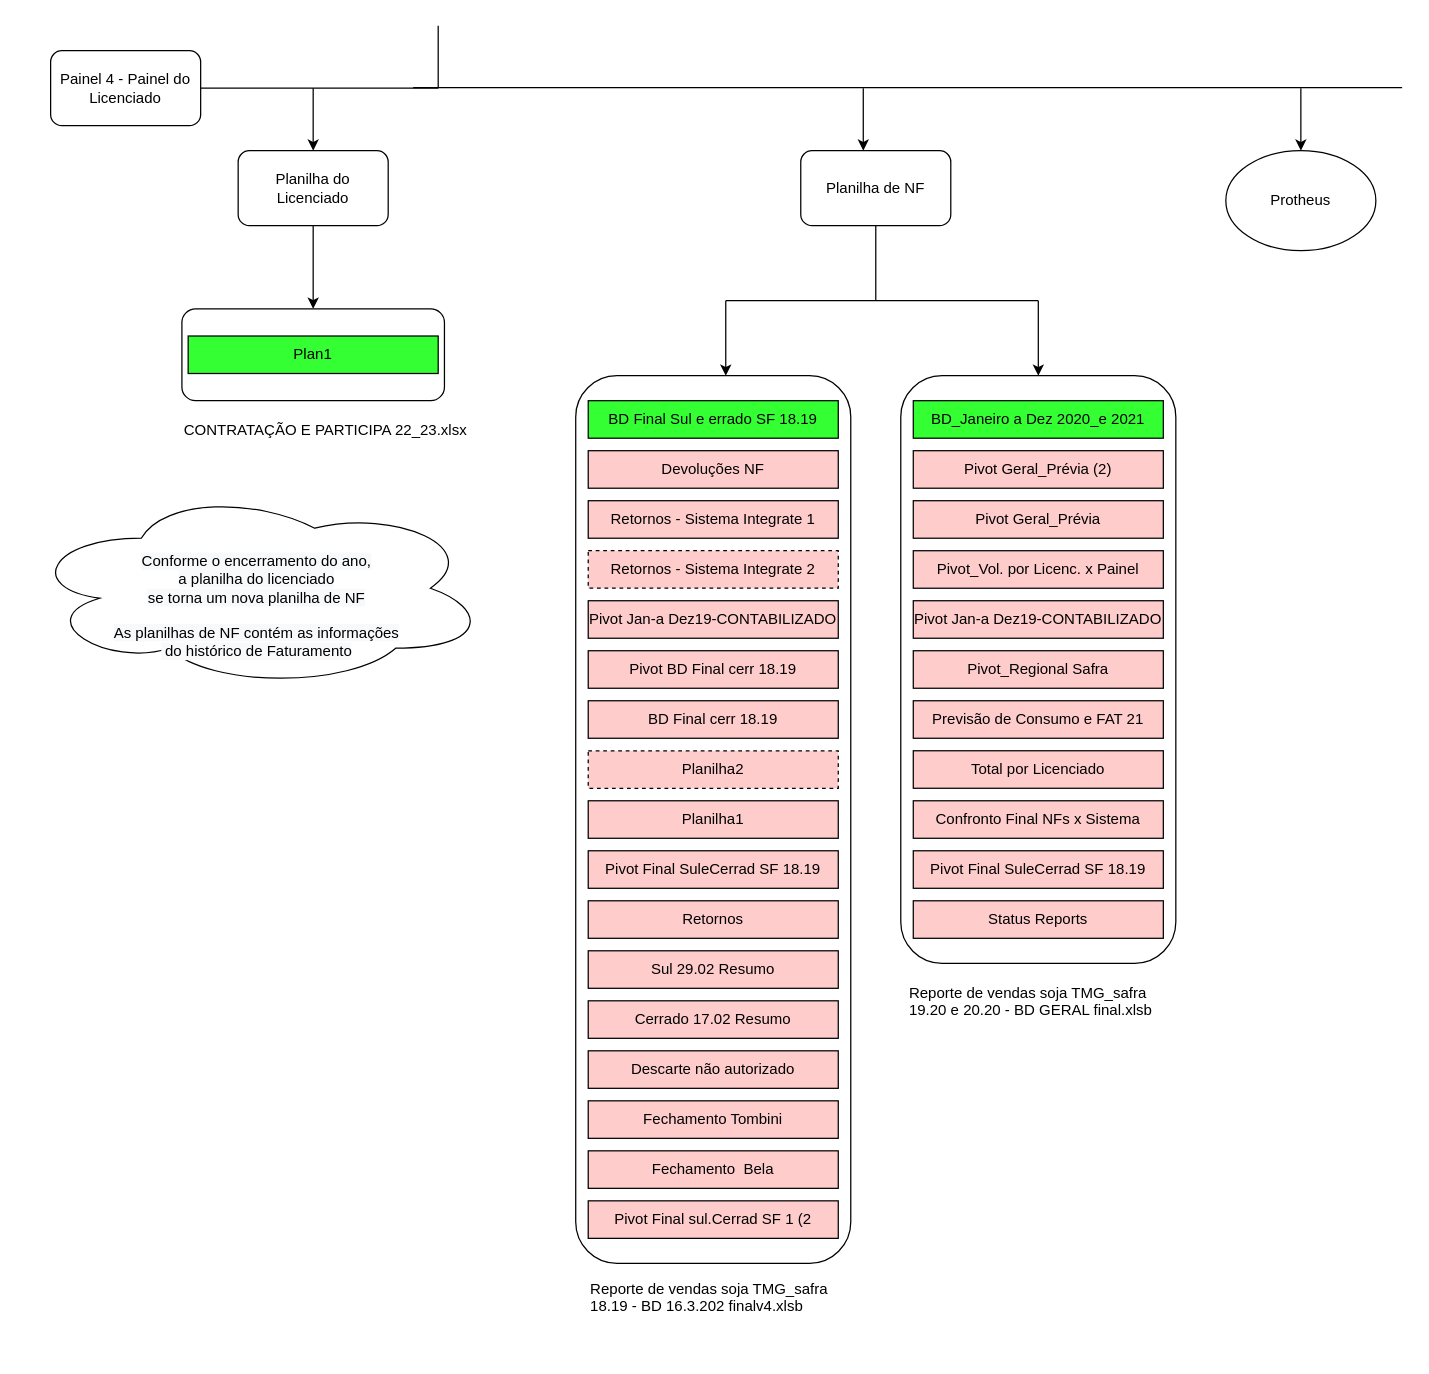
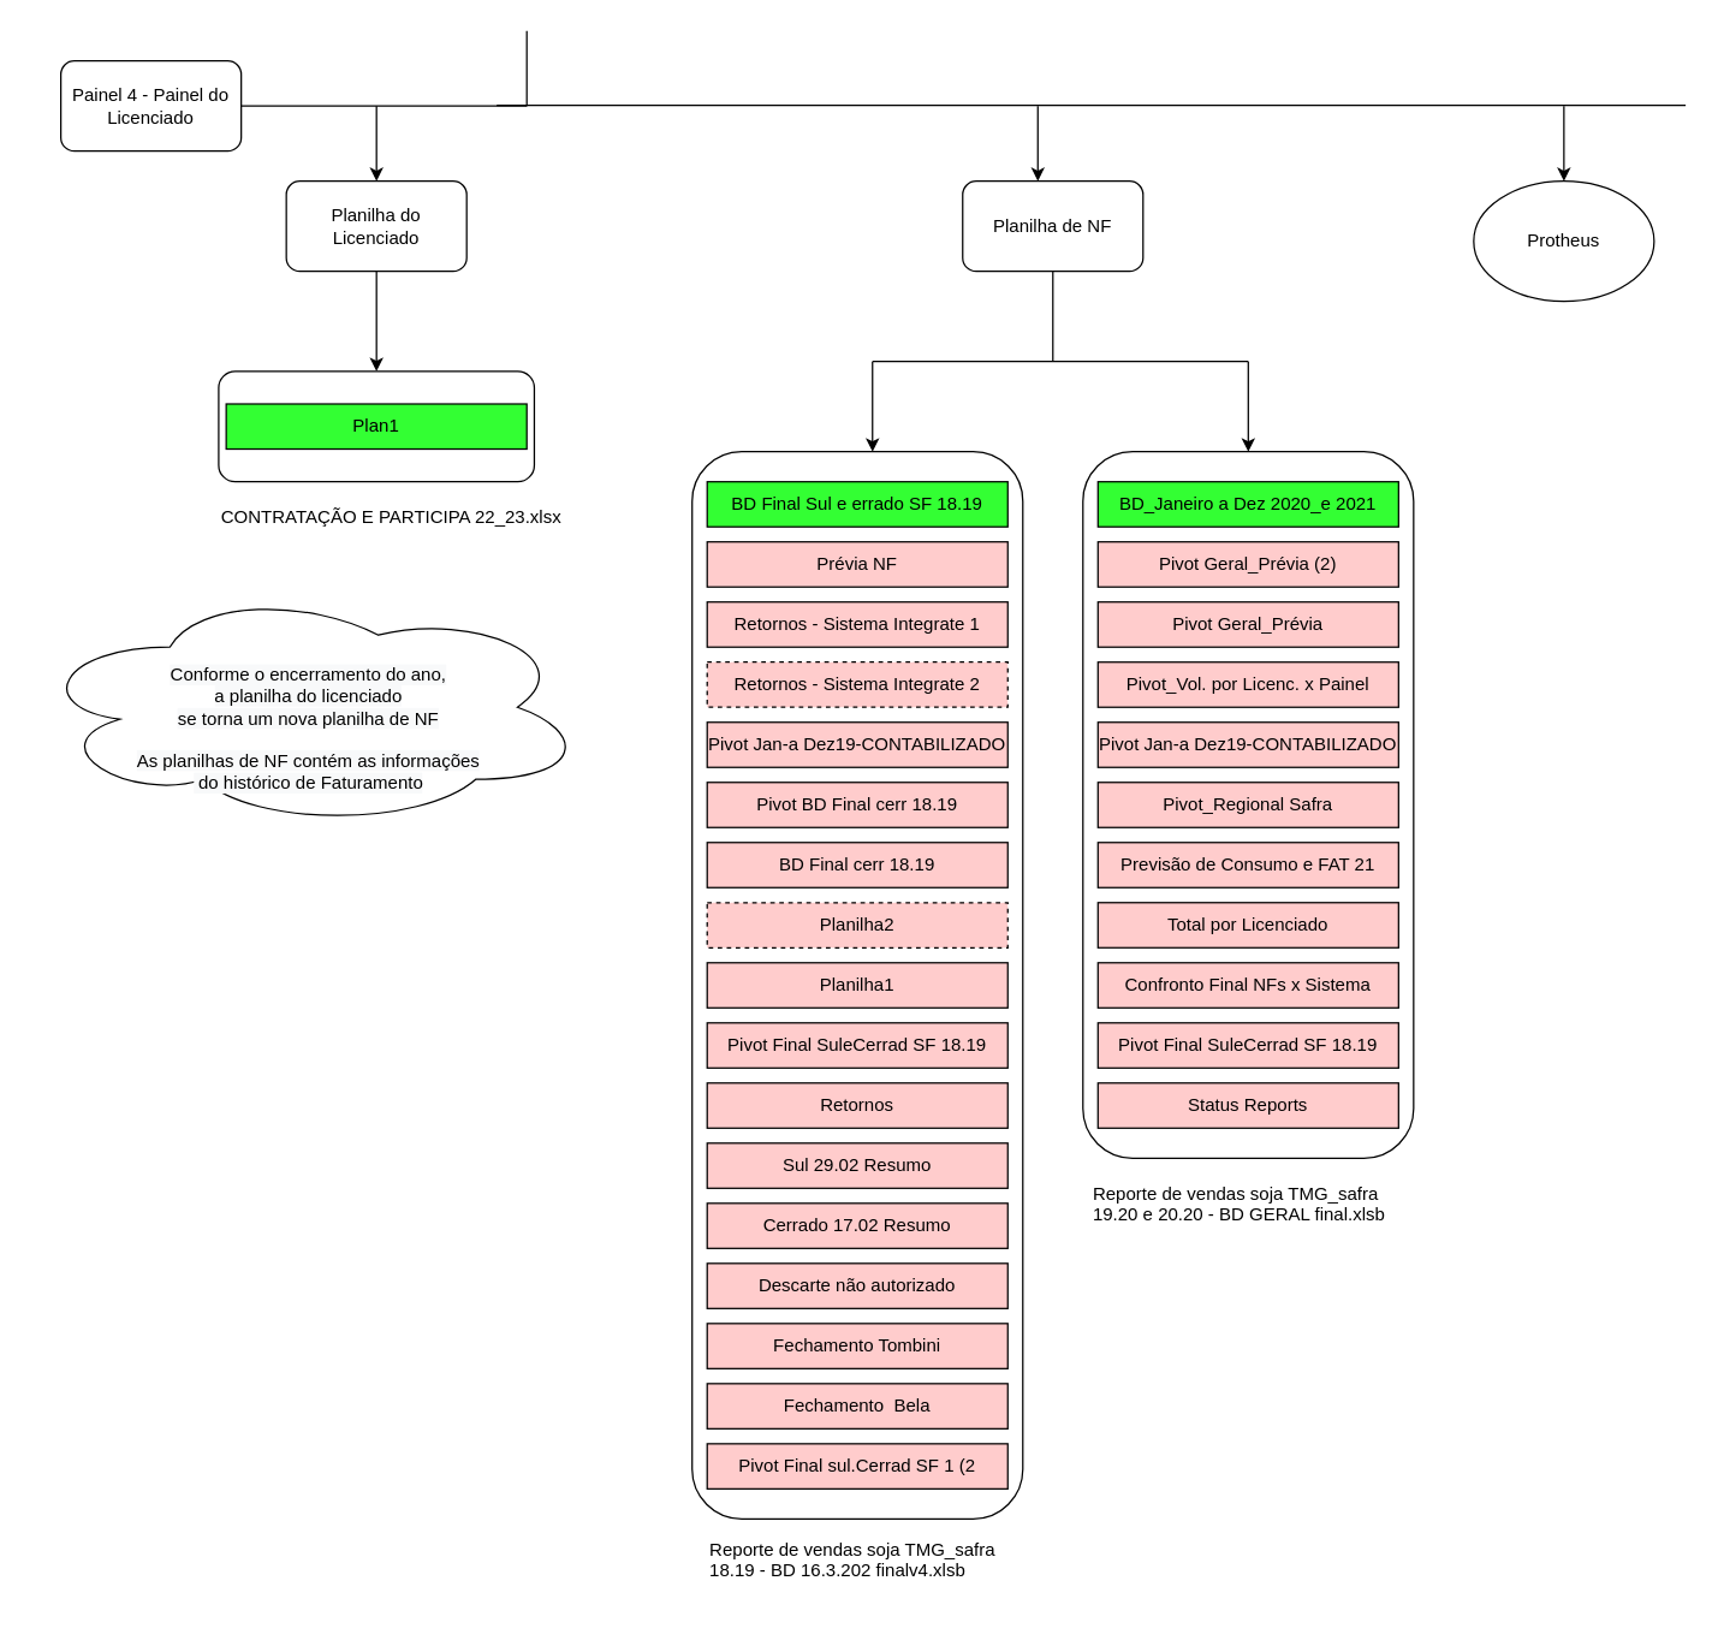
  <mxCell id="0" />
  <mxCell id="1" parent="0" />
  <mxCell id="2" value="" style="rounded=1;whiteSpace=wrap;html=1;" parent="1" vertex="1"><mxGeometry x="460" y="300" width="220" height="710" as="geometry" /></mxCell>
  <mxCell id="3" value="Reporte de vendas soja TMG_safra 18.19 - BD 16.3.202 finalv4.xlsb" style="text;whiteSpace=wrap;html=1;" parent="1" vertex="1"><mxGeometry x="470" y="1017" width="220" height="60" as="geometry" /></mxCell>
  <mxCell id="4" value="BD Final Sul e errado SF 18.19" style="rounded=0;whiteSpace=wrap;html=1;fillColor=#33FF33;" parent="1" vertex="1"><mxGeometry x="470" y="320" width="200" height="30" as="geometry" /></mxCell>
- <mxCell id="5" value="Devoluções NF" style="rounded=0;whiteSpace=wrap;html=1;fillColor=#FFCCCC;" parent="1" vertex="1"><mxGeometry x="470" y="360" width="200" height="30" as="geometry" /></mxCell>
+ <mxCell id="5" value="Prévia NF" style="rounded=0;whiteSpace=wrap;html=1;fillColor=#FFCCCC;" parent="1" vertex="1"><mxGeometry x="470" y="360" width="200" height="30" as="geometry" /></mxCell>
  <mxCell id="6" value="Pivot Jan-a Dez19-CONTABILIZADO" style="rounded=0;whiteSpace=wrap;html=1;fillColor=#FFCCCC;" parent="1" vertex="1"><mxGeometry x="470" y="480" width="200" height="30" as="geometry" /></mxCell>
  <mxCell id="7" value="Pivot BD Final cerr 18.19" style="rounded=0;whiteSpace=wrap;html=1;fillColor=#FFCCCC;" parent="1" vertex="1"><mxGeometry x="470" y="520" width="200" height="30" as="geometry" /></mxCell>
  <mxCell id="8" value="Retornos - Sistema Integrate 1" style="rounded=0;whiteSpace=wrap;html=1;fillColor=#FFCCCC;" parent="1" vertex="1"><mxGeometry x="470" y="400" width="200" height="30" as="geometry" /></mxCell>
  <mxCell id="9" value="Retornos - Sistema Integrate 2" style="rounded=0;whiteSpace=wrap;html=1;fillColor=#FFCCCC;dashed=1;" parent="1" vertex="1"><mxGeometry x="470" y="440" width="200" height="30" as="geometry" /></mxCell>
  <mxCell id="10" value="Planilha2" style="rounded=0;whiteSpace=wrap;html=1;fillColor=#FFCCCC;dashed=1;" parent="1" vertex="1"><mxGeometry x="470" y="600" width="200" height="30" as="geometry" /></mxCell>
  <mxCell id="11" value="BD Final cerr 18.19" style="rounded=0;whiteSpace=wrap;html=1;fillColor=#FFCCCC;" parent="1" vertex="1"><mxGeometry x="470" y="560" width="200" height="30" as="geometry" /></mxCell>
  <mxCell id="12" value="Planilha1" style="rounded=0;whiteSpace=wrap;html=1;fillColor=#FFCCCC;" parent="1" vertex="1"><mxGeometry x="470" y="640" width="200" height="30" as="geometry" /></mxCell>
  <mxCell id="13" value="Pivot Final SuleCerrad SF 18.19" style="rounded=0;whiteSpace=wrap;html=1;fillColor=#FFCCCC;" parent="1" vertex="1"><mxGeometry x="470" y="680" width="200" height="30" as="geometry" /></mxCell>
  <mxCell id="14" value="Retornos" style="rounded=0;whiteSpace=wrap;html=1;fillColor=#FFCCCC;" parent="1" vertex="1"><mxGeometry x="470" y="720" width="200" height="30" as="geometry" /></mxCell>
  <mxCell id="15" value="Sul 29.02 Resumo" style="rounded=0;whiteSpace=wrap;html=1;fillColor=#FFCCCC;" parent="1" vertex="1"><mxGeometry x="470" y="760" width="200" height="30" as="geometry" /></mxCell>
  <mxCell id="16" value="Pivot Final sul.Cerrad SF 1 (2" style="rounded=0;whiteSpace=wrap;html=1;fillColor=#FFCCCC;" parent="1" vertex="1"><mxGeometry x="470" y="960" width="200" height="30" as="geometry" /></mxCell>
  <mxCell id="17" value="Fechamento Tombini" style="rounded=0;whiteSpace=wrap;html=1;fillColor=#FFCCCC;" parent="1" vertex="1"><mxGeometry x="470" y="880" width="200" height="30" as="geometry" /></mxCell>
  <mxCell id="18" value="Descarte não autorizado" style="rounded=0;whiteSpace=wrap;html=1;fillColor=#FFCCCC;" parent="1" vertex="1"><mxGeometry x="470" y="840" width="200" height="30" as="geometry" /></mxCell>
  <mxCell id="19" value="Cerrado 17.02 Resumo" style="rounded=0;whiteSpace=wrap;html=1;fillColor=#FFCCCC;" parent="1" vertex="1"><mxGeometry x="470" y="800" width="200" height="30" as="geometry" /></mxCell>
  <mxCell id="20" value="Fechamento&amp;nbsp; Bela" style="rounded=0;whiteSpace=wrap;html=1;fillColor=#FFCCCC;" parent="1" vertex="1"><mxGeometry x="470" y="920" width="200" height="30" as="geometry" /></mxCell>
  <mxCell id="21" value="" style="rounded=1;whiteSpace=wrap;html=1;" parent="1" vertex="1"><mxGeometry x="720" y="300" width="220" height="470" as="geometry" /></mxCell>
  <mxCell id="22" value="BD_Janeiro a Dez 2020_e 2021" style="rounded=0;whiteSpace=wrap;html=1;fillColor=#33FF33;" parent="1" vertex="1"><mxGeometry x="730" y="320" width="200" height="30" as="geometry" /></mxCell>
  <mxCell id="23" value="Pivot Geral_Prévia (2)" style="rounded=0;whiteSpace=wrap;html=1;fillColor=#FFCCCC;" parent="1" vertex="1"><mxGeometry x="730" y="360" width="200" height="30" as="geometry" /></mxCell>
  <mxCell id="24" value="Pivot Jan-a Dez19-CONTABILIZADO" style="rounded=0;whiteSpace=wrap;html=1;fillColor=#FFCCCC;" parent="1" vertex="1"><mxGeometry x="730" y="480" width="200" height="30" as="geometry" /></mxCell>
  <mxCell id="25" value="Pivot_Regional Safra" style="rounded=0;whiteSpace=wrap;html=1;fillColor=#FFCCCC;" parent="1" vertex="1"><mxGeometry x="730" y="520" width="200" height="30" as="geometry" /></mxCell>
  <mxCell id="26" value="Pivot Geral_Prévia" style="rounded=0;whiteSpace=wrap;html=1;fillColor=#FFCCCC;" parent="1" vertex="1"><mxGeometry x="730" y="400" width="200" height="30" as="geometry" /></mxCell>
  <mxCell id="27" value="Pivot_Vol. por Licenc. x Painel" style="rounded=0;whiteSpace=wrap;html=1;fillColor=#FFCCCC;" parent="1" vertex="1"><mxGeometry x="730" y="440" width="200" height="30" as="geometry" /></mxCell>
  <mxCell id="28" value="Total por Licenciado" style="rounded=0;whiteSpace=wrap;html=1;fillColor=#FFCCCC;" parent="1" vertex="1"><mxGeometry x="730" y="600" width="200" height="30" as="geometry" /></mxCell>
  <mxCell id="29" value="Previsão de Consumo e FAT 21" style="rounded=0;whiteSpace=wrap;html=1;fillColor=#FFCCCC;" parent="1" vertex="1"><mxGeometry x="730" y="560" width="200" height="30" as="geometry" /></mxCell>
  <mxCell id="30" value="Confronto Final NFs x Sistema" style="rounded=0;whiteSpace=wrap;html=1;fillColor=#FFCCCC;" parent="1" vertex="1"><mxGeometry x="730" y="640" width="200" height="30" as="geometry" /></mxCell>
  <mxCell id="31" value="Pivot Final SuleCerrad SF 18.19" style="rounded=0;whiteSpace=wrap;html=1;fillColor=#FFCCCC;" parent="1" vertex="1"><mxGeometry x="730" y="680" width="200" height="30" as="geometry" /></mxCell>
  <mxCell id="32" value="Status Reports" style="rounded=0;whiteSpace=wrap;html=1;fillColor=#FFCCCC;" parent="1" vertex="1"><mxGeometry x="730" y="720" width="200" height="30" as="geometry" /></mxCell>
  <mxCell id="33" value="Reporte de vendas soja TMG_safra 19.20 e 20.20 - BD GERAL final.xlsb" style="text;whiteSpace=wrap;html=1;" parent="1" vertex="1"><mxGeometry x="725" y="780" width="220" height="60" as="geometry" /></mxCell>
  <mxCell id="34" value="" style="endArrow=classic;html=1;rounded=0;" parent="1" edge="1"><mxGeometry width="50" height="50" relative="1" as="geometry"><mxPoint x="580" y="240" as="sourcePoint" /><mxPoint x="580" y="300" as="targetPoint" /><Array as="points"><mxPoint x="580" y="240" /></Array></mxGeometry></mxCell>
  <mxCell id="35" value="" style="endArrow=classic;html=1;rounded=0;" parent="1" edge="1"><mxGeometry width="50" height="50" relative="1" as="geometry"><mxPoint x="830" y="240" as="sourcePoint" /><mxPoint x="830" y="300" as="targetPoint" /></mxGeometry></mxCell>
  <mxCell id="36" value="" style="endArrow=none;html=1;rounded=0;" parent="1" edge="1"><mxGeometry width="50" height="50" relative="1" as="geometry"><mxPoint x="580" y="240" as="sourcePoint" /><mxPoint x="830" y="240" as="targetPoint" /></mxGeometry></mxCell>
  <mxCell id="37" value="" style="endArrow=none;html=1;rounded=0;" parent="1" edge="1"><mxGeometry width="50" height="50" relative="1" as="geometry"><mxPoint x="700" y="240" as="sourcePoint" /><mxPoint x="700" y="180" as="targetPoint" /><Array as="points"><mxPoint x="700" y="240" /></Array></mxGeometry></mxCell>
  <mxCell id="38" value="Planilha de NF" style="rounded=1;whiteSpace=wrap;html=1;fillColor=#FFFFFF;" parent="1" vertex="1"><mxGeometry x="640" y="120" width="120" height="60" as="geometry" /></mxCell>
  <mxCell id="39" value="Painel 4 - Painel do Licenciado" style="rounded=1;whiteSpace=wrap;html=1;fillColor=#FFFFFF;" parent="1" vertex="1"><mxGeometry x="40" y="40" width="120" height="60" as="geometry" /></mxCell>
  <mxCell id="40" value="" style="endArrow=none;html=1;rounded=0;exitX=1;exitY=0.5;exitDx=0;exitDy=0;" parent="1" source="39" edge="1"><mxGeometry width="50" height="50" relative="1" as="geometry"><mxPoint x="620" y="150" as="sourcePoint" /><mxPoint x="350" y="70" as="targetPoint" /><Array as="points"><mxPoint x="250" y="70" /></Array></mxGeometry></mxCell>
  <mxCell id="41" value="" style="endArrow=classic;html=1;rounded=0;" parent="1" edge="1"><mxGeometry width="50" height="50" relative="1" as="geometry"><mxPoint x="250" y="70" as="sourcePoint" /><mxPoint x="250" y="120" as="targetPoint" /></mxGeometry></mxCell>
  <mxCell id="42" value="" style="endArrow=none;html=1;rounded=0;" parent="1" edge="1"><mxGeometry width="50" height="50" relative="1" as="geometry"><mxPoint x="350" y="70" as="sourcePoint" /><mxPoint x="350" y="20" as="targetPoint" /><Array as="points"><mxPoint x="350" y="70" /></Array></mxGeometry></mxCell>
  <mxCell id="43" value="" style="endArrow=none;html=1;rounded=0;" parent="1" edge="1"><mxGeometry width="50" height="50" relative="1" as="geometry"><mxPoint x="330" y="69.5" as="sourcePoint" /><mxPoint x="1121" y="69.5" as="targetPoint" /></mxGeometry></mxCell>
  <mxCell id="44" value="" style="endArrow=classic;html=1;rounded=0;" parent="1" edge="1"><mxGeometry width="50" height="50" relative="1" as="geometry"><mxPoint x="690" y="70" as="sourcePoint" /><mxPoint x="690" y="120" as="targetPoint" /><Array as="points"><mxPoint x="690" y="70" /></Array></mxGeometry></mxCell>
  <mxCell id="45" value="Planilha do Licenciado" style="rounded=1;whiteSpace=wrap;html=1;fillColor=#FFFFFF;" parent="1" vertex="1"><mxGeometry x="190" y="120" width="120" height="60" as="geometry" /></mxCell>
  <mxCell id="46" value="" style="rounded=1;whiteSpace=wrap;html=1;" parent="1" vertex="1"><mxGeometry x="145" y="246.5" width="210" height="73.5" as="geometry" /></mxCell>
  <mxCell id="47" value="CONTRATAÇÃO E PARTICIPA 22_23.xlsx" style="text;whiteSpace=wrap;html=1;" parent="1" vertex="1"><mxGeometry x="145" y="330" width="235" height="30" as="geometry" /></mxCell>
  <mxCell id="48" value="Plan1" style="rounded=0;whiteSpace=wrap;html=1;fillColor=#33FF33;" parent="1" vertex="1"><mxGeometry x="150" y="268.25" width="200" height="30" as="geometry" /></mxCell>
  <mxCell id="49" value="" style="endArrow=classic;html=1;rounded=0;exitX=0.5;exitY=1;exitDx=0;exitDy=0;" parent="1" source="45" target="46" edge="1"><mxGeometry width="50" height="50" relative="1" as="geometry"><mxPoint x="490" y="400" as="sourcePoint" /><mxPoint x="540" y="350" as="targetPoint" /></mxGeometry></mxCell>
  <mxCell id="50" value="&lt;br&gt;&lt;br&gt;&lt;span style=&quot;color: rgb(0 , 0 , 0) ; font-family: &amp;#34;helvetica&amp;#34; ; font-size: 12px ; font-style: normal ; font-weight: 400 ; letter-spacing: normal ; text-align: center ; text-indent: 0px ; text-transform: none ; word-spacing: 0px ; background-color: rgb(248 , 249 , 250) ; display: inline ; float: none&quot;&gt;Conforme o encerramento do ano, &lt;br&gt;a planilha do licenciado &lt;br&gt;se torna um nova planilha de NF&lt;/span&gt;&lt;br style=&quot;color: rgb(0 , 0 , 0) ; font-family: &amp;#34;helvetica&amp;#34; ; font-size: 12px ; font-style: normal ; font-weight: 400 ; letter-spacing: normal ; text-align: center ; text-indent: 0px ; text-transform: none ; word-spacing: 0px ; background-color: rgb(248 , 249 , 250)&quot;&gt;&lt;br style=&quot;color: rgb(0 , 0 , 0) ; font-family: &amp;#34;helvetica&amp;#34; ; font-size: 12px ; font-style: normal ; font-weight: 400 ; letter-spacing: normal ; text-align: center ; text-indent: 0px ; text-transform: none ; word-spacing: 0px ; background-color: rgb(248 , 249 , 250)&quot;&gt;&lt;span style=&quot;color: rgb(0 , 0 , 0) ; font-family: &amp;#34;helvetica&amp;#34; ; font-size: 12px ; font-style: normal ; font-weight: 400 ; letter-spacing: normal ; text-align: center ; text-indent: 0px ; text-transform: none ; word-spacing: 0px ; background-color: rgb(248 , 249 , 250) ; display: inline ; float: none&quot;&gt;As planilhas de NF contém as informações&lt;br&gt;&amp;nbsp;do histórico de Faturamento&lt;/span&gt;&lt;br&gt;" style="ellipse;shape=cloud;whiteSpace=wrap;html=1;" parent="1" vertex="1"><mxGeometry x="20" y="390" width="370" height="160" as="geometry" /></mxCell>
  <mxCell id="51" value="" style="endArrow=classic;html=1;rounded=0;" edge="1" parent="1"><mxGeometry width="50" height="50" relative="1" as="geometry"><mxPoint x="1040" y="70" as="sourcePoint" /><mxPoint x="1040" y="120" as="targetPoint" /><Array as="points"><mxPoint x="1040" y="100" /></Array></mxGeometry></mxCell>
  <mxCell id="52" value="Protheus" style="ellipse;whiteSpace=wrap;html=1;" vertex="1" parent="1"><mxGeometry x="980" y="120" width="120" height="80" as="geometry" /></mxCell>
